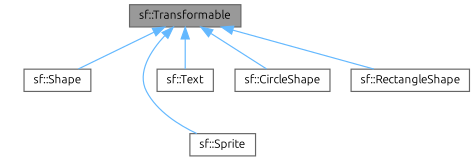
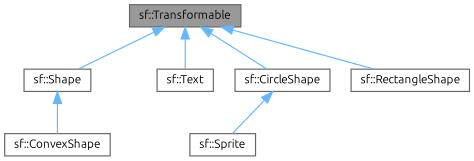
  digraph {
    fontname=Ubuntu
    node [color=gray40 fillcolor=white fontname=Ubuntu fontsize=10 shape=box style=filled]
    edge [color=steelblue1 dir=back fontname=Ubuntu fontsize=10 labelfontname=Helvetica labelfontsize=10 style=solid]
    n1 [fillcolor=grey60 fontcolor=black height=0.2 label="sf::Transformable" width=0.4]
    n2 [height=0.2 label="sf::Shape" width=0.4]
    n3 [height=0.2 label="sf::Sprite" width=0.4]
    n4 [height=0.2 label="sf::Text" width=0.4]
    n5 [height=0.2 label="sf::CircleShape" width=0.4]
    n6 [height=0.2 label="sf::RectangleShape" width=0.4]
+   n7 [height=0.2 label="sf::ConvexShape" width=0.4]
    n1 -> n2
-   n1 -> n3
+   n5 -> n3
    n1 -> n4
    n1 -> n5
    n1 -> n6
+   n2 -> n7
  }
